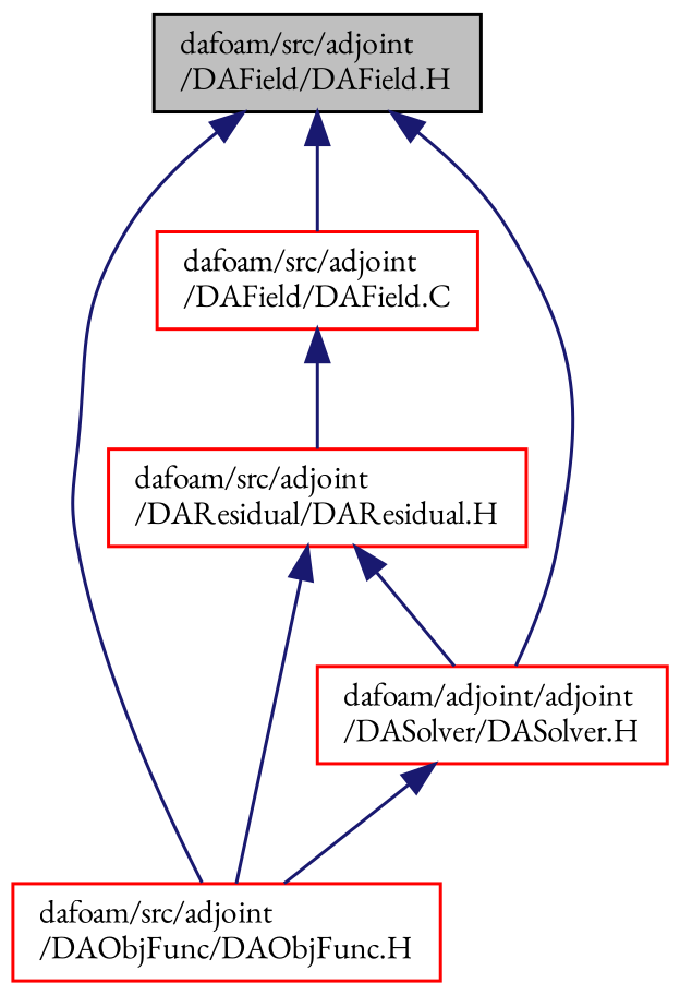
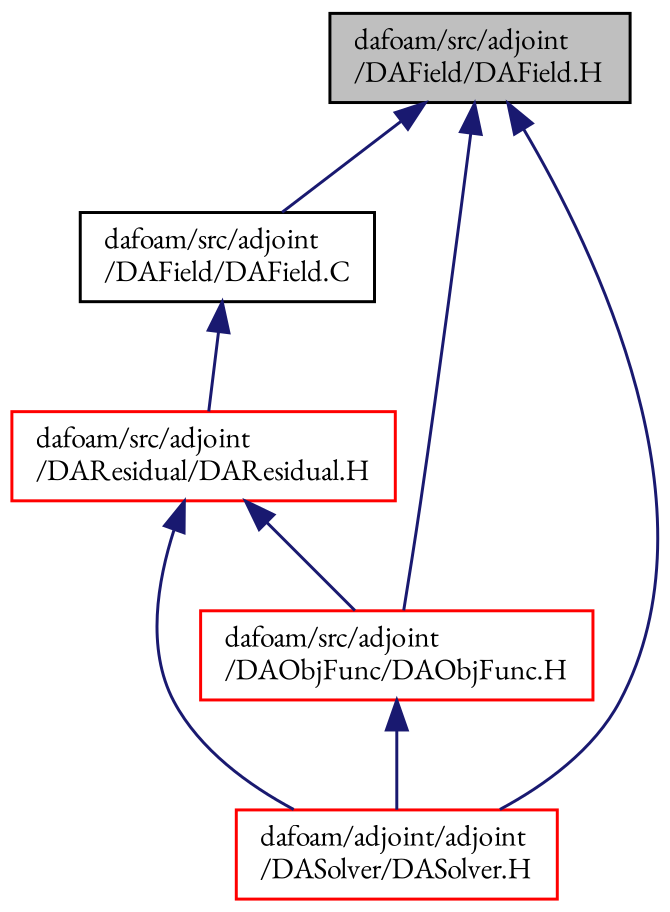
  digraph {
    fontname="EB Garamond"
    node [color=red fontname="EB Garamond" fontsize=10 shape=record]
    edge [color=midnightblue dir=back fontname="EB Garamond" fontsize=10 labelfontname=Helvetica labelfontsize=10 style=solid]
    n1 [color=black fillcolor=grey75 fontcolor=black height=0.2 label="dafoam/src/adjoint\l/DAField/DAField.H" style=filled width=0.4]
-   n2 [height=0.2 label="dafoam/src/adjoint\l/DAField/DAField.C" width=0.4]
+   n2 [color=black height=0.2 label="dafoam/src/adjoint\l/DAField/DAField.C" width=0.4]
    n3 [height=0.2 label="dafoam/src/adjoint\l/DAObjFunc/DAObjFunc.H" width=0.4]
    n4 [height=0.2 label="dafoam/adjoint/adjoint\l/DASolver/DASolver.H" width=0.4]
    n5 [height=0.2 label="dafoam/src/adjoint\l/DAResidual/DAResidual.H" width=0.4]
    n1 -> n2
    n1 -> n3
    n1 -> n4
    n2 -> n5
-   n4 -> n3
+   n3 -> n4
    n5 -> n3
    n5 -> n4
  }
